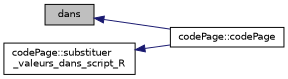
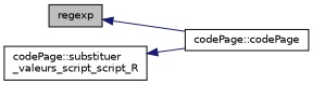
  digraph {
    fontname="DejaVu Sans"
    rankdir=LR
    node [color=black fillcolor=white fontname="DejaVu Sans" fontsize=10 shape=record style=filled]
    edge [color=midnightblue dir=back fontname="DejaVu Sans" fontsize=10 labelfontname=Helvetica labelfontsize=10 style=solid]
-   n1 [fillcolor=grey75 fontcolor=black height=0.2 label=dans width=0.4]
+   n1 [fillcolor=grey75 fontcolor=black height=0.2 label=regexp width=0.4]
    n2 [height=0.2 label="codePage::codePage" width=0.4]
-   n3 [height=0.2 label="codePage::substituer\l_valeurs_dans_script_R" width=0.4]
+   n3 [height=0.2 label="codePage::substituer\l_valeurs_script_script_R" width=0.4]
    n1 -> n2
    n3 -> n2
  }
